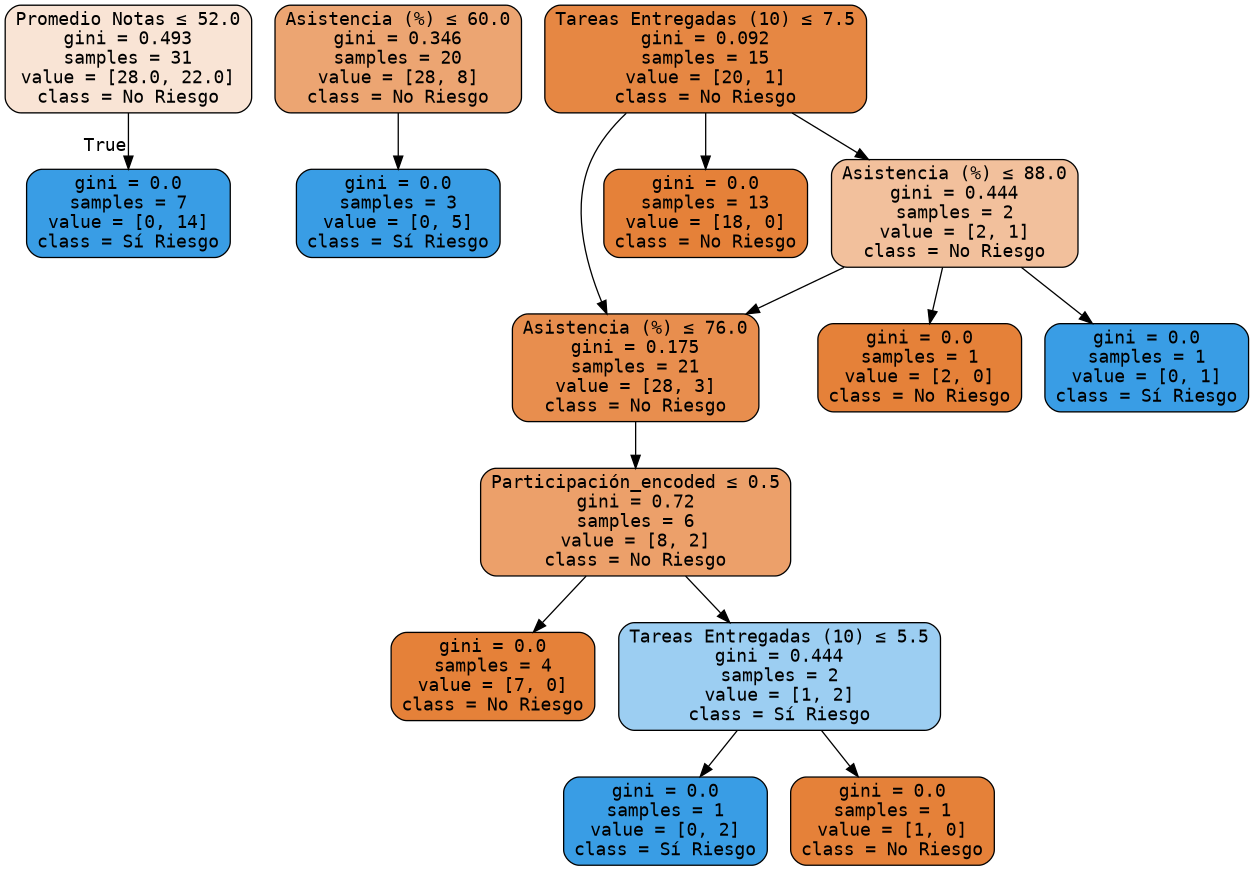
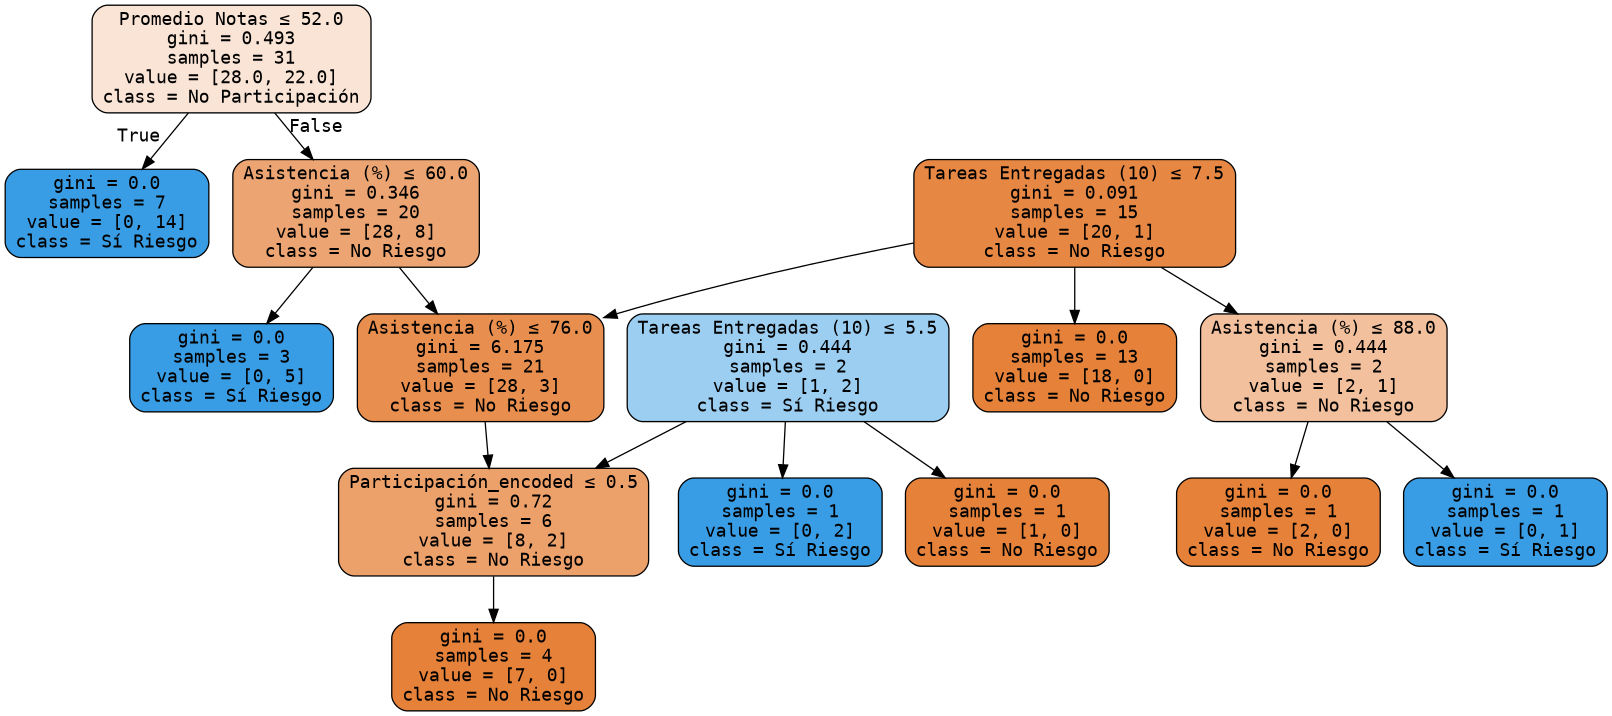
  digraph {
    fontname="DejaVu Sans Mono"
    node [color=black fillcolor="#399de5" fontname="DejaVu Sans Mono" shape=box style="filled, rounded"]
    edge [fontname="DejaVu Sans Mono"]
-   n1 [fillcolor="#f9e4d5" label=<Promedio Notas &le; 52.0<br/>gini = 0.493<br/>samples = 31<br/>value = [28.0, 22.0]<br/>class = No Riesgo>]
+   n1 [fillcolor="#f9e4d5" label=<Promedio Notas &le; 52.0<br/>gini = 0.493<br/>samples = 31<br/>value = [28.0, 22.0]<br/>class = No Participación>]
    n2 [label=<gini = 0.0<br/>samples = 7<br/>value = [0, 14]<br/>class = Sí Riesgo>]
    n3 [fillcolor="#eca572" label=<Asistencia (%) &le; 60.0<br/>gini = 0.346<br/>samples = 20<br/>value = [28, 8]<br/>class = No Riesgo>]
    n4 [label=<gini = 0.0<br/>samples = 3<br/>value = [0, 5]<br/>class = Sí Riesgo>]
-   n5 [fillcolor="#e88e4e" label=<Asistencia (%) &le; 76.0<br/>gini = 0.175<br/>samples = 21<br/>value = [28, 3]<br/>class = No Riesgo>]
+   n5 [fillcolor="#e88e4e" label=<Asistencia (%) &le; 76.0<br/>gini = 6.175<br/>samples = 21<br/>value = [28, 3]<br/>class = No Riesgo>]
    n6 [fillcolor="#eca06a" label=<Participación_encoded &le; 0.5<br/>gini = 0.72<br/>samples = 6<br/>value = [8, 2]<br/>class = No Riesgo>]
    n7 [fillcolor="#e58139" label=<gini = 0.0<br/>samples = 4<br/>value = [7, 0]<br/>class = No Riesgo>]
    n8 [fillcolor="#9ccef2" label=<Tareas Entregadas (10) &le; 5.5<br/>gini = 0.444<br/>samples = 2<br/>value = [1, 2]<br/>class = Sí Riesgo>]
-   n9 [fillcolor="#e68743" label=<Tareas Entregadas (10) &le; 7.5<br/>gini = 0.092<br/>samples = 15<br/>value = [20, 1]<br/>class = No Riesgo>]
+   n9 [fillcolor="#e68743" label=<Tareas Entregadas (10) &le; 7.5<br/>gini = 0.091<br/>samples = 15<br/>value = [20, 1]<br/>class = No Riesgo>]
    n10 [fillcolor="#e58139" label=<gini = 0.0<br/>samples = 13<br/>value = [18, 0]<br/>class = No Riesgo>]
    n11 [fillcolor="#f2c09c" label=<Asistencia (%) &le; 88.0<br/>gini = 0.444<br/>samples = 2<br/>value = [2, 1]<br/>class = No Riesgo>]
    n12 [label=<gini = 0.0<br/>samples = 1<br/>value = [0, 2]<br/>class = Sí Riesgo>]
    n13 [fillcolor="#e58139" label=<gini = 0.0<br/>samples = 1<br/>value = [1, 0]<br/>class = No Riesgo>]
    n14 [fillcolor="#e58139" label=<gini = 0.0<br/>samples = 1<br/>value = [2, 0]<br/>class = No Riesgo>]
    n15 [label=<gini = 0.0<br/>samples = 1<br/>value = [0, 1]<br/>class = Sí Riesgo>]
    n1 -> n2 [headlabel=True labelangle=45 labeldistance=2.5]
+   n1 -> n3 [headlabel=False labelangle=-45 labeldistance=2.5]
    n3 -> n4
-   n11 -> n5
+   n3 -> n5
    n5 -> n6
    n6 -> n7
-   n6 -> n8
+   n8 -> n6
    n8 -> n12
    n8 -> n13
    n9 -> n5
    n9 -> n10
    n9 -> n11
    n11 -> n14
    n11 -> n15
  }
